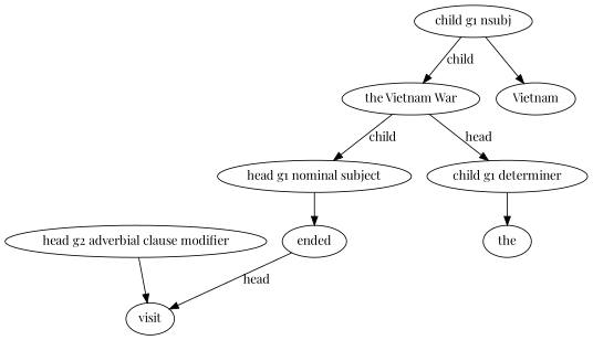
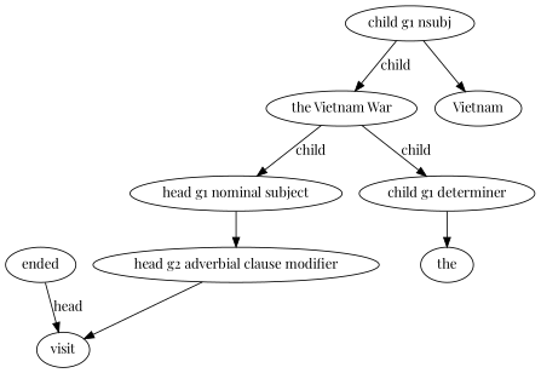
  strict digraph {
    fontname="Playfair Display"
    node [fontname="Playfair Display"]
    edge [fontname="Playfair Display"]
    "the Vietnam War"
    "head g1 nominal subject"
    "child g1 determiner"
    ended
    the
    "child g1 nsubj"
    Vietnam
    visit
    "head g2 adverbial clause modifier"
    "the Vietnam War" -> "head g1 nominal subject" [label=child]
-   "the Vietnam War" -> "child g1 determiner" [label=head]
-   "head g1 nominal subject" -> ended
+   "the Vietnam War" -> "child g1 determiner" [label=child]
+   "head g1 nominal subject" -> "head g2 adverbial clause modifier"
    "child g1 determiner" -> the
    ended -> visit [label=head]
    "child g1 nsubj" -> "the Vietnam War" [label=child]
    "child g1 nsubj" -> Vietnam
    "head g2 adverbial clause modifier" -> visit
  }
